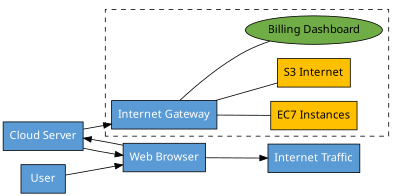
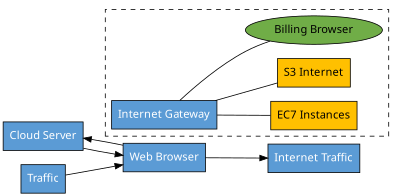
  digraph {
    rankdir=LR
    node [fillcolor="#5b9bd5" fontcolor=white fontname=sans shape=box style=filled]
    n1 [label="Internet Gateway"]
    n2 [fillcolor="#ffc000" fontcolor=black label="EC7 Instances"]
    n3 [fillcolor="#ffc000" fontcolor=black label="S3 Internet"]
-   n4 [fillcolor="#70ad47" fontcolor=black label="Billing Dashboard" shape=oval]
-   n5 [label=User]
+   n4 [fillcolor="#70ad47" fontcolor=black label="Billing Browser" shape=oval]
+   n5 [label=Traffic]
    n6 [label="Web Browser"]
    n7 [label="Cloud Server"]
    n8 [label="Internet Traffic"]
    subgraph cluster_1 {
      lable="Security Boundary"
      style=dashed
      n1
      n2
      n3
      n4
    }
    n1 -> n2 [dir=none]
    n1 -> n3 [dir=none]
    n1 -> n4 [dir=none]
    n5 -> n6
    n6 -> n7
    n6 -> n8
-   n7 -> n1
    n7 -> n6
  }
